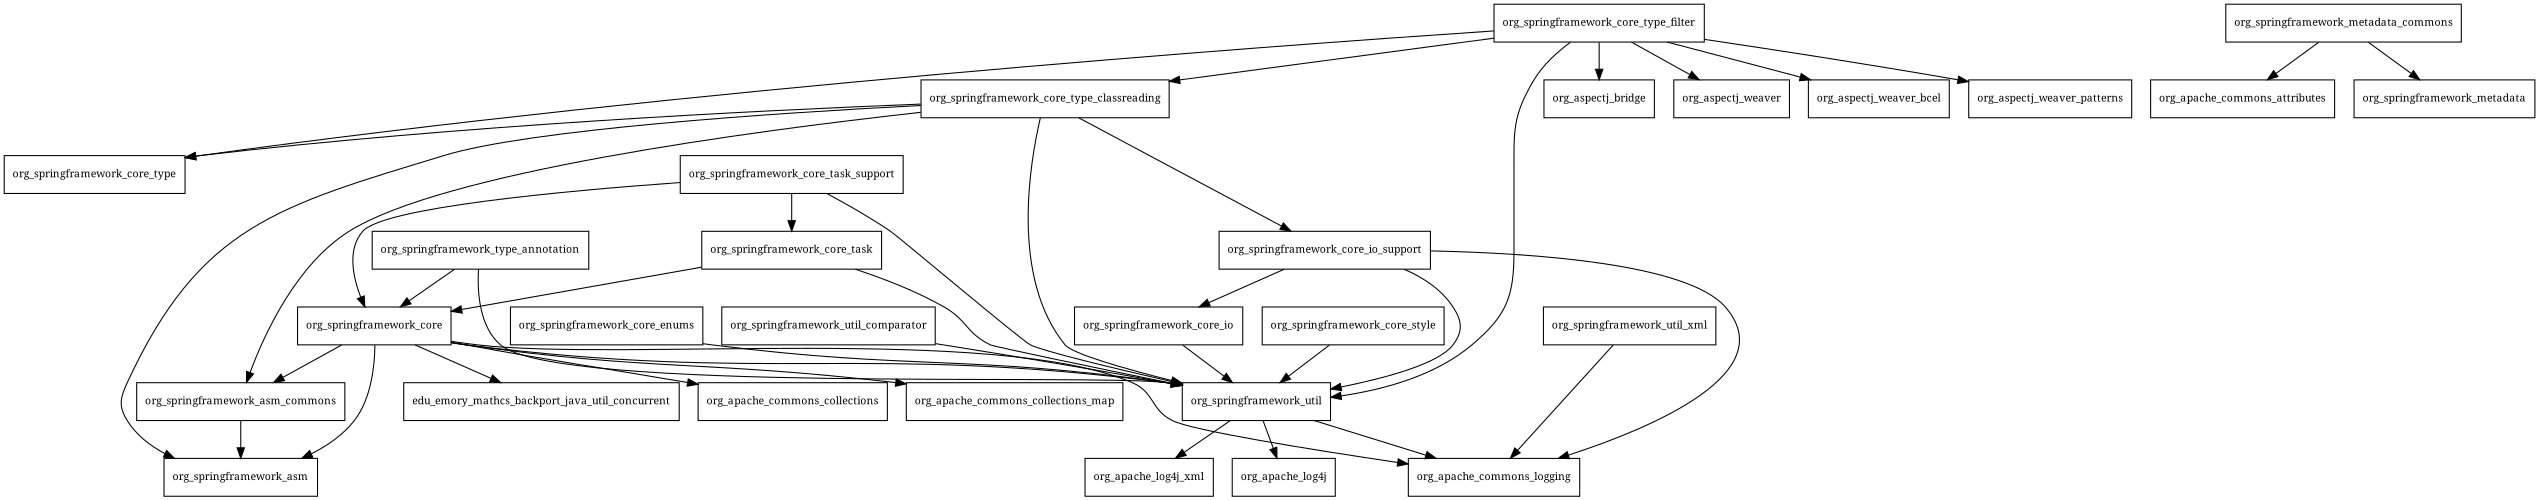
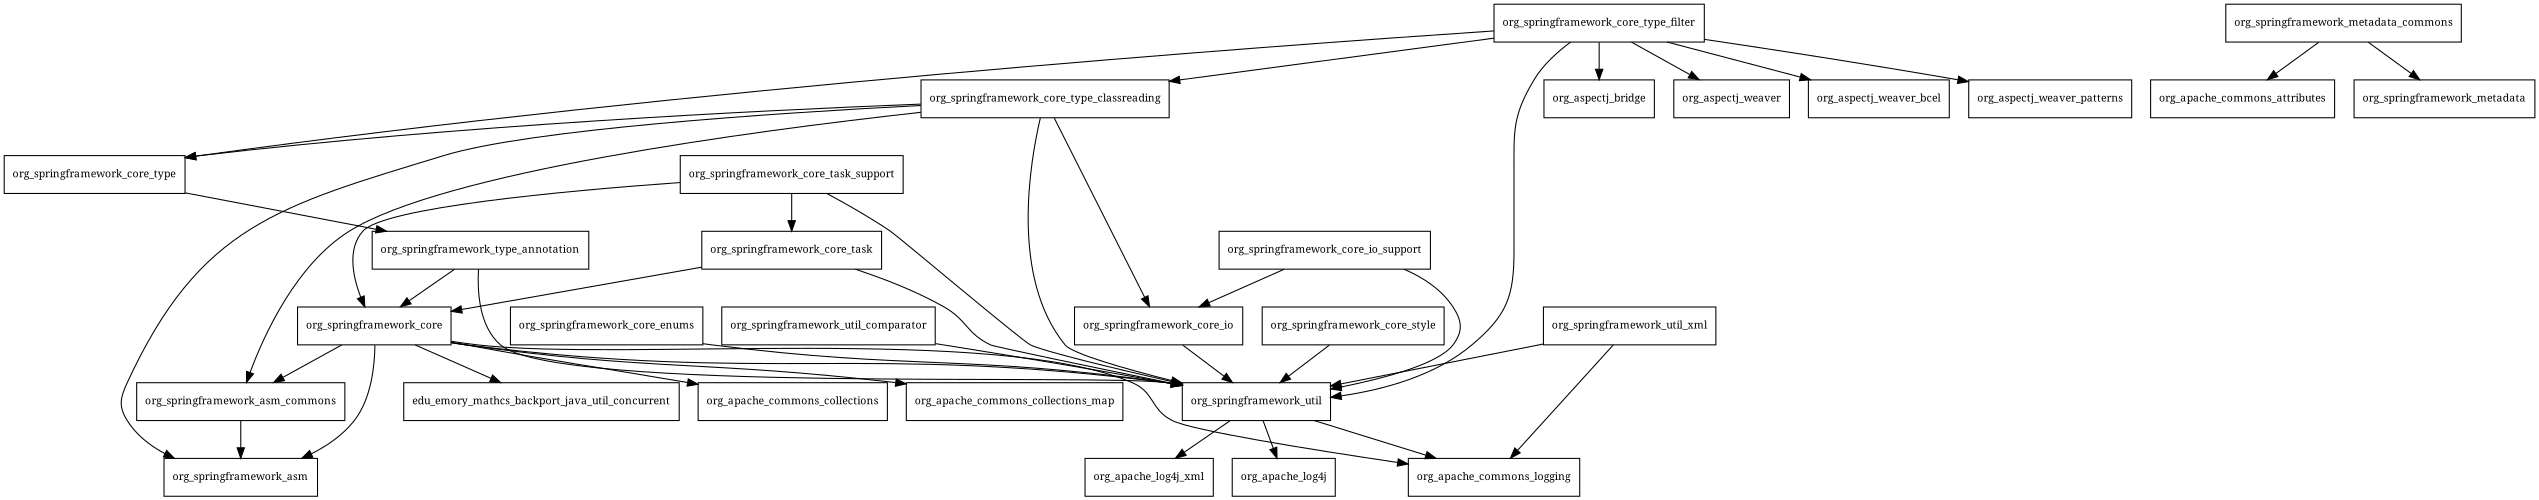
  digraph {
    fontname="Noto Serif"
    node [fontname="Noto Serif" fontsize=10.0 shape=box]
    edge [fontname="Noto Serif"]
    org_springframework_asm_commons
    org_springframework_asm
    org_springframework_core
    edu_emory_mathcs_backport_java_util_concurrent
    org_apache_commons_collections
    org_apache_commons_collections_map
    org_apache_commons_logging
    org_springframework_util
    org_apache_log4j
    org_apache_log4j_xml
    n11 [label=org_springframework_type_annotation]
    org_springframework_core_enums
    org_springframework_util_comparator
    org_springframework_core_io
    org_springframework_core_io_support
    org_springframework_core_style
    org_springframework_core_task
    org_springframework_core_task_support
    org_springframework_core_type
    org_springframework_core_type_classreading
    org_springframework_core_type_filter
    org_aspectj_bridge
    org_aspectj_weaver
    org_aspectj_weaver_bcel
    org_aspectj_weaver_patterns
    org_springframework_metadata_commons
    org_apache_commons_attributes
    org_springframework_metadata
    org_springframework_util_xml
    org_springframework_asm_commons -> org_springframework_asm
    org_springframework_core -> org_springframework_asm_commons
    org_springframework_core -> org_springframework_asm
    org_springframework_core -> edu_emory_mathcs_backport_java_util_concurrent
    org_springframework_core -> org_apache_commons_collections
    org_springframework_core -> org_apache_commons_collections_map
    org_springframework_core -> org_apache_commons_logging
    org_springframework_core -> org_springframework_util
    org_springframework_util -> org_apache_commons_logging
    org_springframework_util -> org_apache_log4j
    org_springframework_util -> org_apache_log4j_xml
    n11 -> org_springframework_core
    n11 -> org_springframework_util
    org_springframework_core_enums -> org_springframework_util
    org_springframework_util_comparator -> org_springframework_util
    org_springframework_core_io -> org_springframework_util
-   org_springframework_core_io_support -> org_apache_commons_logging
    org_springframework_core_io_support -> org_springframework_util
    org_springframework_core_io_support -> org_springframework_core_io
    org_springframework_core_style -> org_springframework_util
    org_springframework_core_task -> org_springframework_core
    org_springframework_core_task -> org_springframework_util
    org_springframework_core_task_support -> org_springframework_core
    org_springframework_core_task_support -> org_springframework_util
    org_springframework_core_task_support -> org_springframework_core_task
+   org_springframework_core_type -> n11
    org_springframework_core_type_classreading -> org_springframework_asm_commons
    org_springframework_core_type_classreading -> org_springframework_asm
    org_springframework_core_type_classreading -> org_springframework_util
-   org_springframework_core_type_classreading -> org_springframework_core_io_support
+   org_springframework_core_type_classreading -> org_springframework_core_io
    org_springframework_core_type_classreading -> org_springframework_core_type
    org_springframework_core_type_filter -> org_springframework_util
    org_springframework_core_type_filter -> org_springframework_core_type
    org_springframework_core_type_filter -> org_springframework_core_type_classreading
    org_springframework_core_type_filter -> org_aspectj_bridge
    org_springframework_core_type_filter -> org_aspectj_weaver
    org_springframework_core_type_filter -> org_aspectj_weaver_bcel
    org_springframework_core_type_filter -> org_aspectj_weaver_patterns
    org_springframework_metadata_commons -> org_apache_commons_attributes
    org_springframework_metadata_commons -> org_springframework_metadata
    org_springframework_util_xml -> org_apache_commons_logging
+   org_springframework_util_xml -> org_springframework_util
  }
